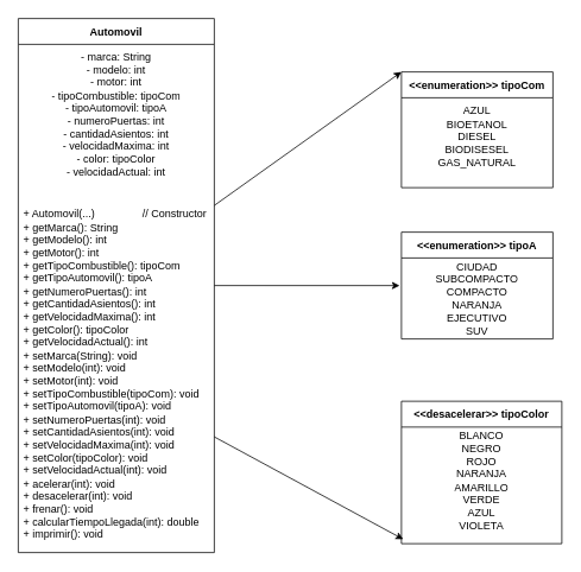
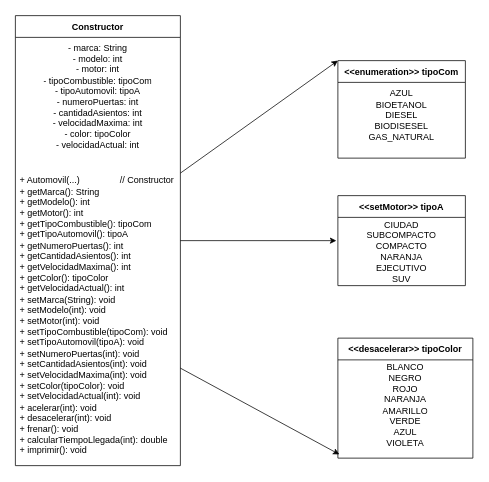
  <mxCell id="0" />
  <mxCell id="1" parent="0" />
- <mxCell id="2" value="&lt;div&gt;Automovil&lt;/div&gt;" style="swimlane;fontStyle=1;align=center;verticalAlign=middle;childLayout=stackLayout;horizontal=1;startSize=29;horizontalStack=0;resizeParent=1;resizeParentMax=0;resizeLast=0;collapsible=0;marginBottom=0;html=1;whiteSpace=wrap;" vertex="1" parent="1"><mxGeometry x="20" y="20" width="220" height="600" as="geometry" /></mxCell>
+ <mxCell id="2" value="&lt;div&gt;Constructor&lt;/div&gt;" style="swimlane;fontStyle=1;align=center;verticalAlign=middle;childLayout=stackLayout;horizontal=1;startSize=29;horizontalStack=0;resizeParent=1;resizeParentMax=0;resizeLast=0;collapsible=0;marginBottom=0;html=1;whiteSpace=wrap;" vertex="1" parent="1"><mxGeometry x="20" y="20" width="220" height="600" as="geometry" /></mxCell>
  <mxCell id="3" value="&lt;div&gt;- marca: String&lt;/div&gt;&lt;div&gt;- modelo: int&lt;/div&gt;&lt;div&gt;- motor: int&lt;/div&gt;&lt;div&gt;- tipoCombustible: tipoCom&lt;/div&gt;&lt;div&gt;- tipoAutomovil: tipoA&lt;/div&gt;&lt;div&gt;- numeroPuertas: int&lt;/div&gt;&lt;div&gt;- cantidadAsientos: int&lt;/div&gt;&lt;div&gt;- velocidadMaxima: int&lt;/div&gt;&lt;div&gt;- color: tipoColor&lt;/div&gt;&lt;div&gt;- velocidadActual: int&lt;/div&gt;&lt;div&gt;&lt;br&gt;&lt;/div&gt;" style="text;html=1;strokeColor=none;fillColor=none;align=center;verticalAlign=middle;spacingLeft=4;spacingRight=4;overflow=hidden;rotatable=0;points=[[0,0.5],[1,0.5]];portConstraint=eastwest;whiteSpace=wrap;" vertex="1" parent="2"><mxGeometry y="29" width="220" height="171" as="geometry" /></mxCell>
  <mxCell id="4" value="&lt;div&gt;+ Automovil(...)&amp;nbsp; &amp;nbsp; &amp;nbsp; &amp;nbsp; &amp;nbsp; &amp;nbsp; &amp;nbsp; &amp;nbsp; // Constructor&lt;/div&gt;&lt;div&gt;+ getMarca(): String&lt;/div&gt;&lt;div&gt;+ getModelo(): int&lt;/div&gt;&lt;div&gt;+ getMotor(): int&lt;/div&gt;&lt;div&gt;+ getTipoCombustible(): tipoCom&lt;/div&gt;&lt;div&gt;+ getTipoAutomovil(): tipoA&lt;/div&gt;&lt;div&gt;+ getNumeroPuertas(): int&lt;/div&gt;&lt;div&gt;+ getCantidadAsientos(): int&lt;/div&gt;&lt;div&gt;+ getVelocidadMaxima(): int&lt;/div&gt;&lt;div&gt;+ getColor(): tipoColor&lt;/div&gt;&lt;div&gt;+ getVelocidadActual(): int&lt;/div&gt;&lt;div&gt;+ setMarca(String): void&lt;/div&gt;&lt;div&gt;+ setModelo(int): void&lt;/div&gt;&lt;div&gt;+ setMotor(int): void&lt;/div&gt;&lt;div&gt;+ setTipoCombustible(tipoCom): void&lt;/div&gt;&lt;div&gt;+ setTipoAutomovil(tipoA): void&lt;/div&gt;&lt;div&gt;+ setNumeroPuertas(int): void&lt;/div&gt;&lt;div&gt;+ setCantidadAsientos(int): void&lt;/div&gt;&lt;div&gt;+ setVelocidadMaxima(int): void&lt;/div&gt;&lt;div&gt;+ setColor(tipoColor): void&lt;/div&gt;&lt;div&gt;+ setVelocidadActual(int): void&lt;/div&gt;&lt;div&gt;+ acelerar(int): void&lt;/div&gt;&lt;div&gt;+ desacelerar(int): void&lt;/div&gt;&lt;div&gt;+ frenar(): void&lt;/div&gt;&lt;div&gt;+ calcularTiempoLlegada(int): double&lt;/div&gt;&lt;div&gt;+ imprimir(): void&lt;/div&gt;" style="text;html=1;strokeColor=none;fillColor=none;align=left;verticalAlign=middle;spacingLeft=4;spacingRight=4;overflow=hidden;rotatable=0;points=[[0,0.5],[1,0.5]];portConstraint=eastwest;whiteSpace=wrap;" vertex="1" parent="2"><mxGeometry y="200" width="220" height="400" as="geometry" /></mxCell>
  <mxCell id="5" value="&lt;h4 class=&quot;&quot; data-end=&quot;1453&quot; data-start=&quot;1423&quot;&gt;&amp;lt;&amp;lt;enumeration&amp;gt;&amp;gt; tipoCom&lt;/h4&gt;&lt;pre data-end=&quot;1510&quot; data-start=&quot;1454&quot; class=&quot;overflow-visible!&quot;&gt;&lt;div class=&quot;contain-inline-size rounded-md border-[0.5px] border-token-border-medium relative bg-token-sidebar-surface-primary&quot;&gt;&lt;div dir=&quot;ltr&quot; class=&quot;overflow-y-auto p-4&quot;&gt;&lt;/div&gt;&lt;/div&gt;&lt;/pre&gt;" style="swimlane;fontStyle=1;align=center;verticalAlign=middle;childLayout=stackLayout;horizontal=1;startSize=29;horizontalStack=0;resizeParent=1;resizeParentMax=0;resizeLast=0;collapsible=0;marginBottom=0;html=1;whiteSpace=wrap;" vertex="1" parent="1"><mxGeometry x="450" y="80" width="170" height="130" as="geometry" /></mxCell>
  <mxCell id="6" value="&lt;div&gt;AZUL&lt;/div&gt;&lt;div&gt;BIOETANOL&lt;/div&gt;&lt;div&gt;DIESEL&lt;/div&gt;&lt;div&gt;BIODISESEL&lt;/div&gt;&lt;div&gt;GAS_NATURAL&lt;/div&gt;&lt;div&gt;&lt;br&gt;&lt;/div&gt;" style="text;html=1;strokeColor=none;fillColor=none;align=center;verticalAlign=middle;spacingLeft=4;spacingRight=4;overflow=hidden;rotatable=0;points=[[0,0.5],[1,0.5]];portConstraint=eastwest;whiteSpace=wrap;" vertex="1" parent="5"><mxGeometry y="29" width="170" height="101" as="geometry" /></mxCell>
  <mxCell id="7" value="" style="endArrow=classic;html=1;rounded=0;entryX=0;entryY=0;entryDx=0;entryDy=0;" edge="1" parent="1" target="5"><mxGeometry width="50" height="50" relative="1" as="geometry"><mxPoint x="240" y="230" as="sourcePoint" /><mxPoint x="444.04" y="80" as="targetPoint" /></mxGeometry></mxCell>
- <mxCell id="8" value="&amp;lt;&amp;lt;enumeration&amp;gt;&amp;gt; tipoA" style="swimlane;fontStyle=1;align=center;verticalAlign=middle;childLayout=stackLayout;horizontal=1;startSize=29;horizontalStack=0;resizeParent=1;resizeParentMax=0;resizeLast=0;collapsible=0;marginBottom=0;html=1;whiteSpace=wrap;" vertex="1" parent="1"><mxGeometry x="450" y="260" width="170" height="120" as="geometry" /></mxCell>
+ <mxCell id="8" value="&amp;lt;&amp;lt;setMotor&amp;gt;&amp;gt; tipoA" style="swimlane;fontStyle=1;align=center;verticalAlign=middle;childLayout=stackLayout;horizontal=1;startSize=29;horizontalStack=0;resizeParent=1;resizeParentMax=0;resizeLast=0;collapsible=0;marginBottom=0;html=1;whiteSpace=wrap;" vertex="1" parent="1"><mxGeometry x="450" y="260" width="170" height="120" as="geometry" /></mxCell>
  <mxCell id="9" value="&lt;div&gt;CIUDAD&lt;/div&gt;&lt;div&gt;SUBCOMPACTO&lt;/div&gt;&lt;div&gt;COMPACTO&lt;/div&gt;&lt;div&gt;NARANJA&lt;/div&gt;&lt;div&gt;EJECUTIVO&lt;/div&gt;&lt;div&gt;SUV&lt;/div&gt;&lt;div&gt;&lt;br&gt;&lt;/div&gt;" style="text;html=1;strokeColor=none;fillColor=none;align=center;verticalAlign=middle;spacingLeft=4;spacingRight=4;overflow=hidden;rotatable=0;points=[[0,0.5],[1,0.5]];portConstraint=eastwest;whiteSpace=wrap;" vertex="1" parent="8"><mxGeometry y="29" width="170" height="91" as="geometry" /></mxCell>
  <mxCell id="10" value="" style="endArrow=classic;html=1;rounded=0;entryX=-0.012;entryY=0.341;entryDx=0;entryDy=0;entryPerimeter=0;" edge="1" parent="1" target="9"><mxGeometry width="50" height="50" relative="1" as="geometry"><mxPoint x="240" y="320" as="sourcePoint" /><mxPoint x="290" y="270" as="targetPoint" /></mxGeometry></mxCell>
  <mxCell id="11" value="&amp;lt;&amp;lt;desacelerar&amp;gt;&amp;gt; tipoColor" style="swimlane;fontStyle=1;align=center;verticalAlign=middle;childLayout=stackLayout;horizontal=1;startSize=29;horizontalStack=0;resizeParent=1;resizeParentMax=0;resizeLast=0;collapsible=0;marginBottom=0;html=1;whiteSpace=wrap;" vertex="1" parent="1"><mxGeometry x="450" y="450" width="180" height="160" as="geometry" /></mxCell>
  <mxCell id="12" value="&lt;div&gt;BLANCO&lt;/div&gt;&lt;div&gt;NEGRO&lt;/div&gt;&lt;div&gt;ROJO&lt;/div&gt;&lt;div&gt;NARANJA&lt;/div&gt;&lt;div&gt;AMARILLO&lt;/div&gt;&lt;div&gt;VERDE&lt;/div&gt;&lt;div&gt;AZUL&lt;/div&gt;&lt;div&gt;VIOLETA&lt;/div&gt;&lt;div&gt;&lt;br&gt;&lt;/div&gt;" style="text;html=1;strokeColor=none;fillColor=none;align=center;verticalAlign=middle;spacingLeft=4;spacingRight=4;overflow=hidden;rotatable=0;points=[[0,0.5],[1,0.5]];portConstraint=eastwest;whiteSpace=wrap;" vertex="1" parent="11"><mxGeometry y="29" width="180" height="131" as="geometry" /></mxCell>
  <mxCell id="13" value="" style="endArrow=classic;html=1;rounded=0;entryX=0.011;entryY=0.962;entryDx=0;entryDy=0;entryPerimeter=0;" edge="1" parent="1" target="12"><mxGeometry width="50" height="50" relative="1" as="geometry"><mxPoint x="240" y="490" as="sourcePoint" /><mxPoint x="290" y="440" as="targetPoint" /></mxGeometry></mxCell>
